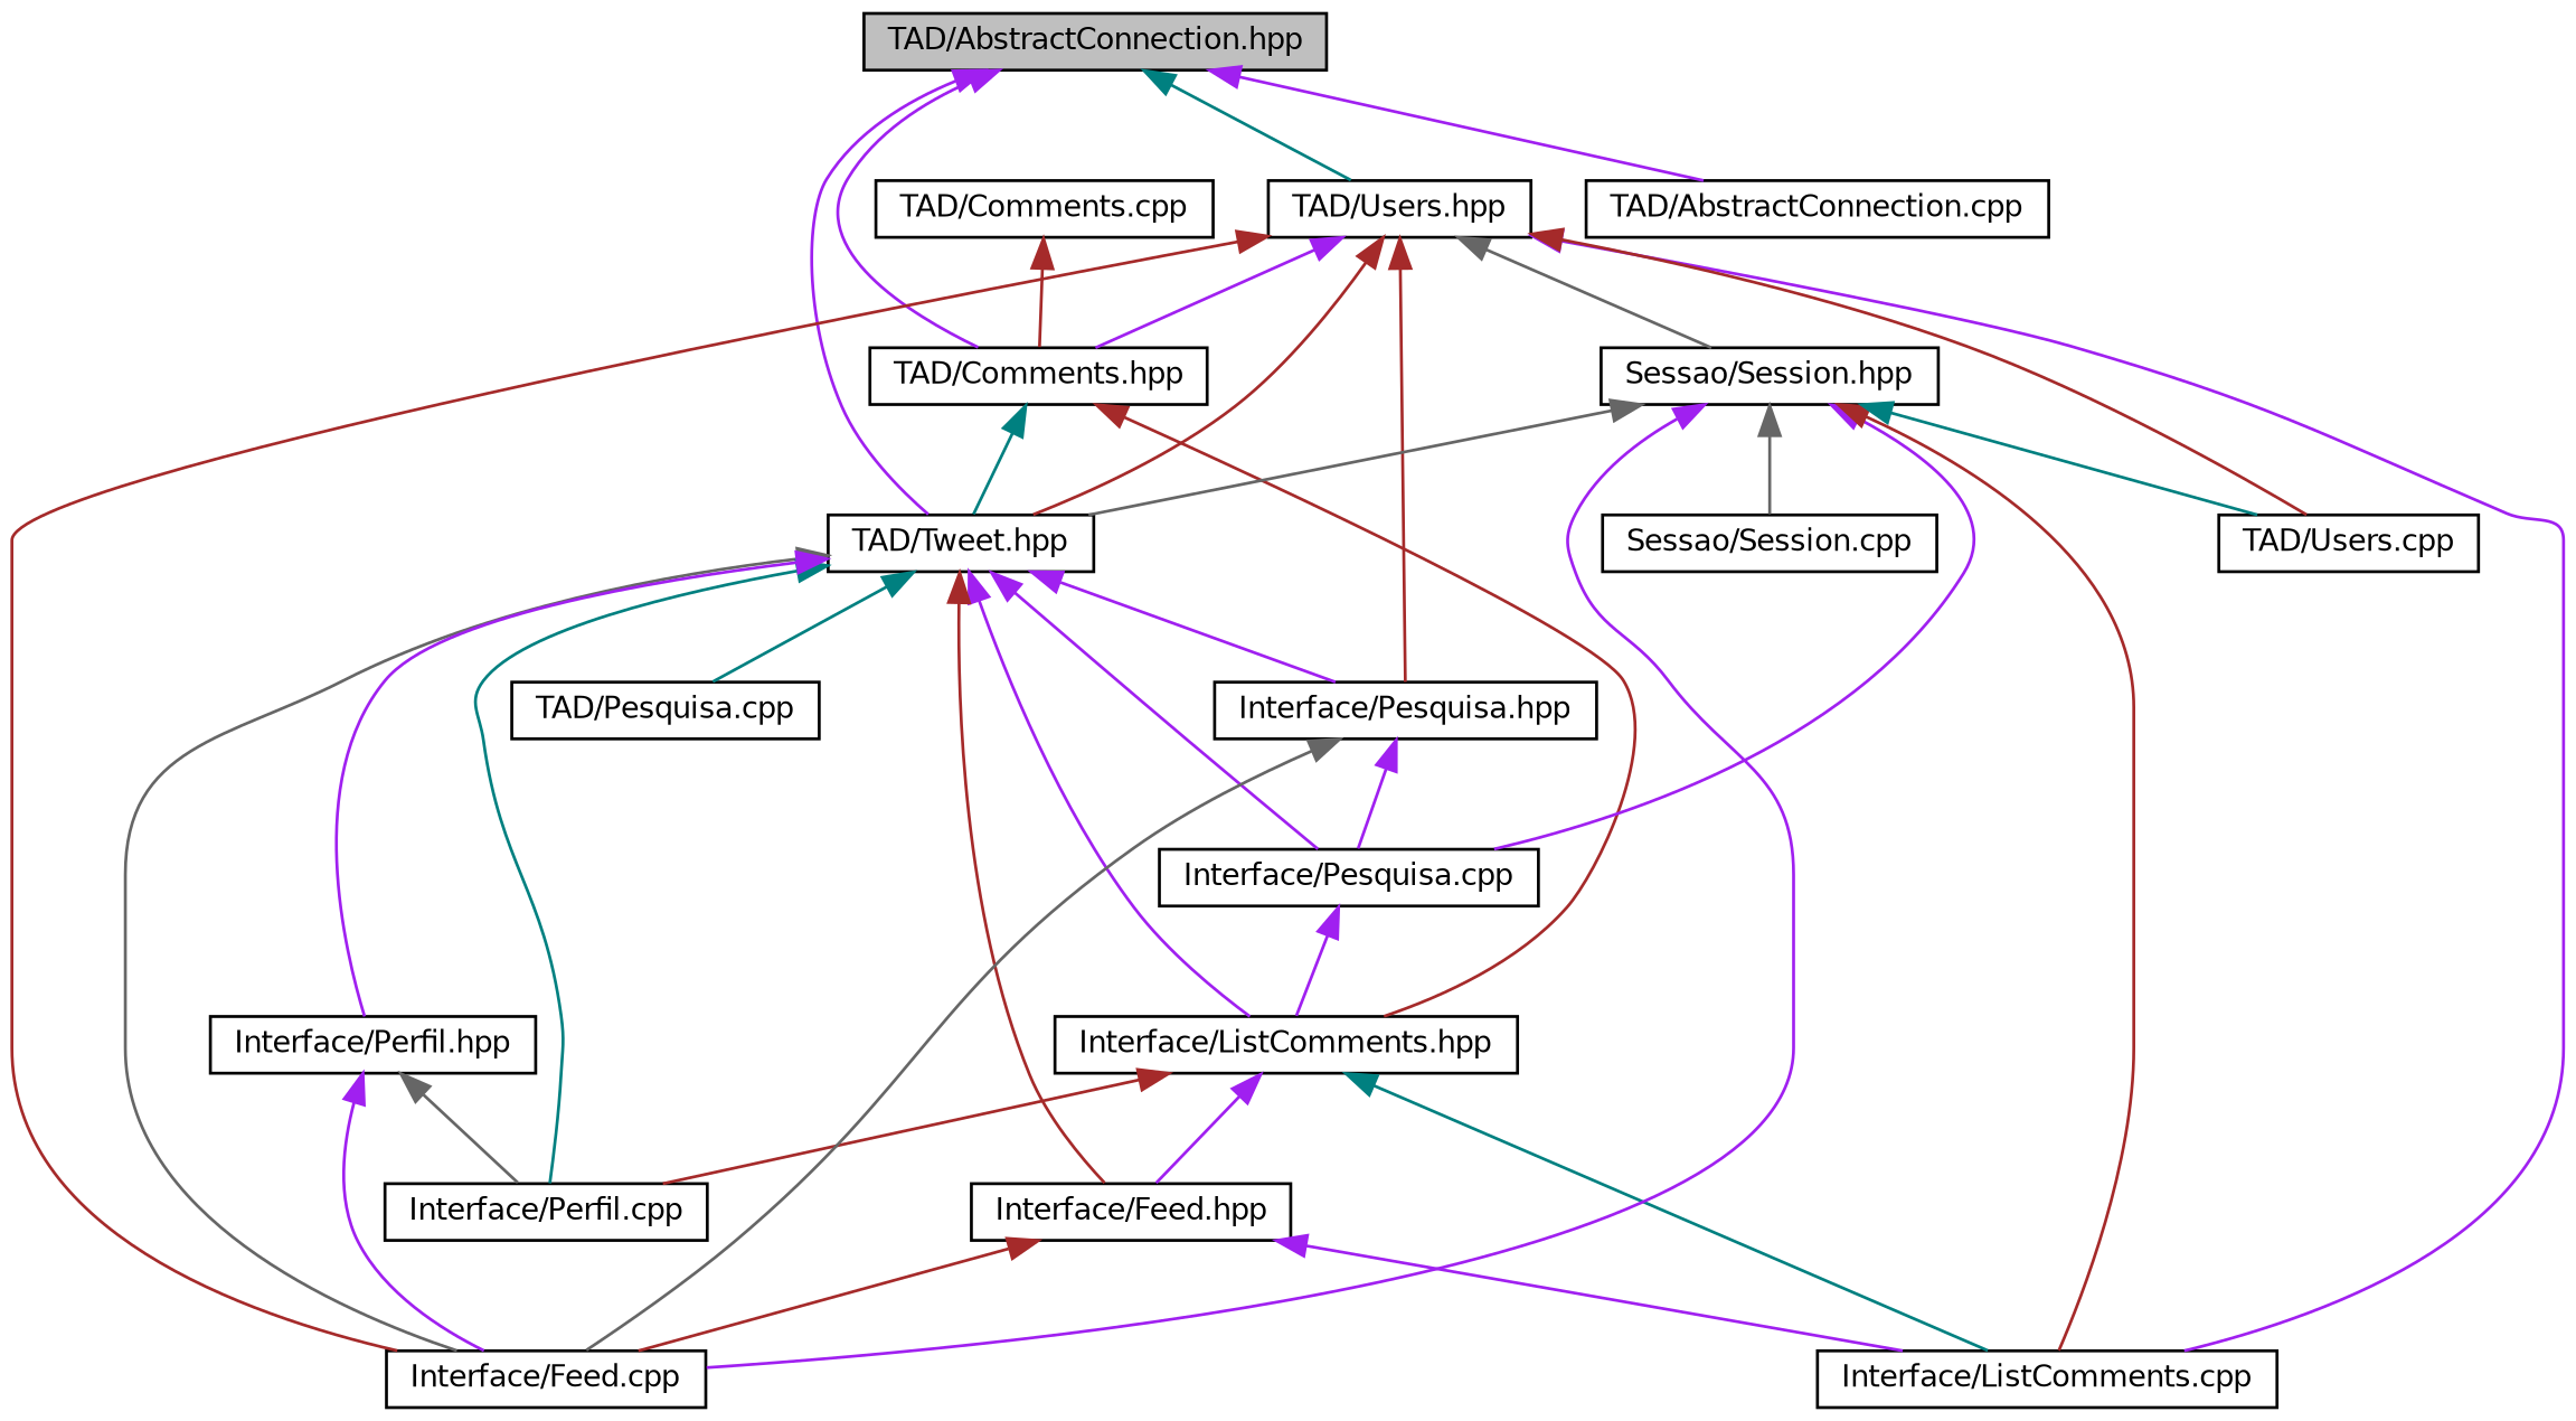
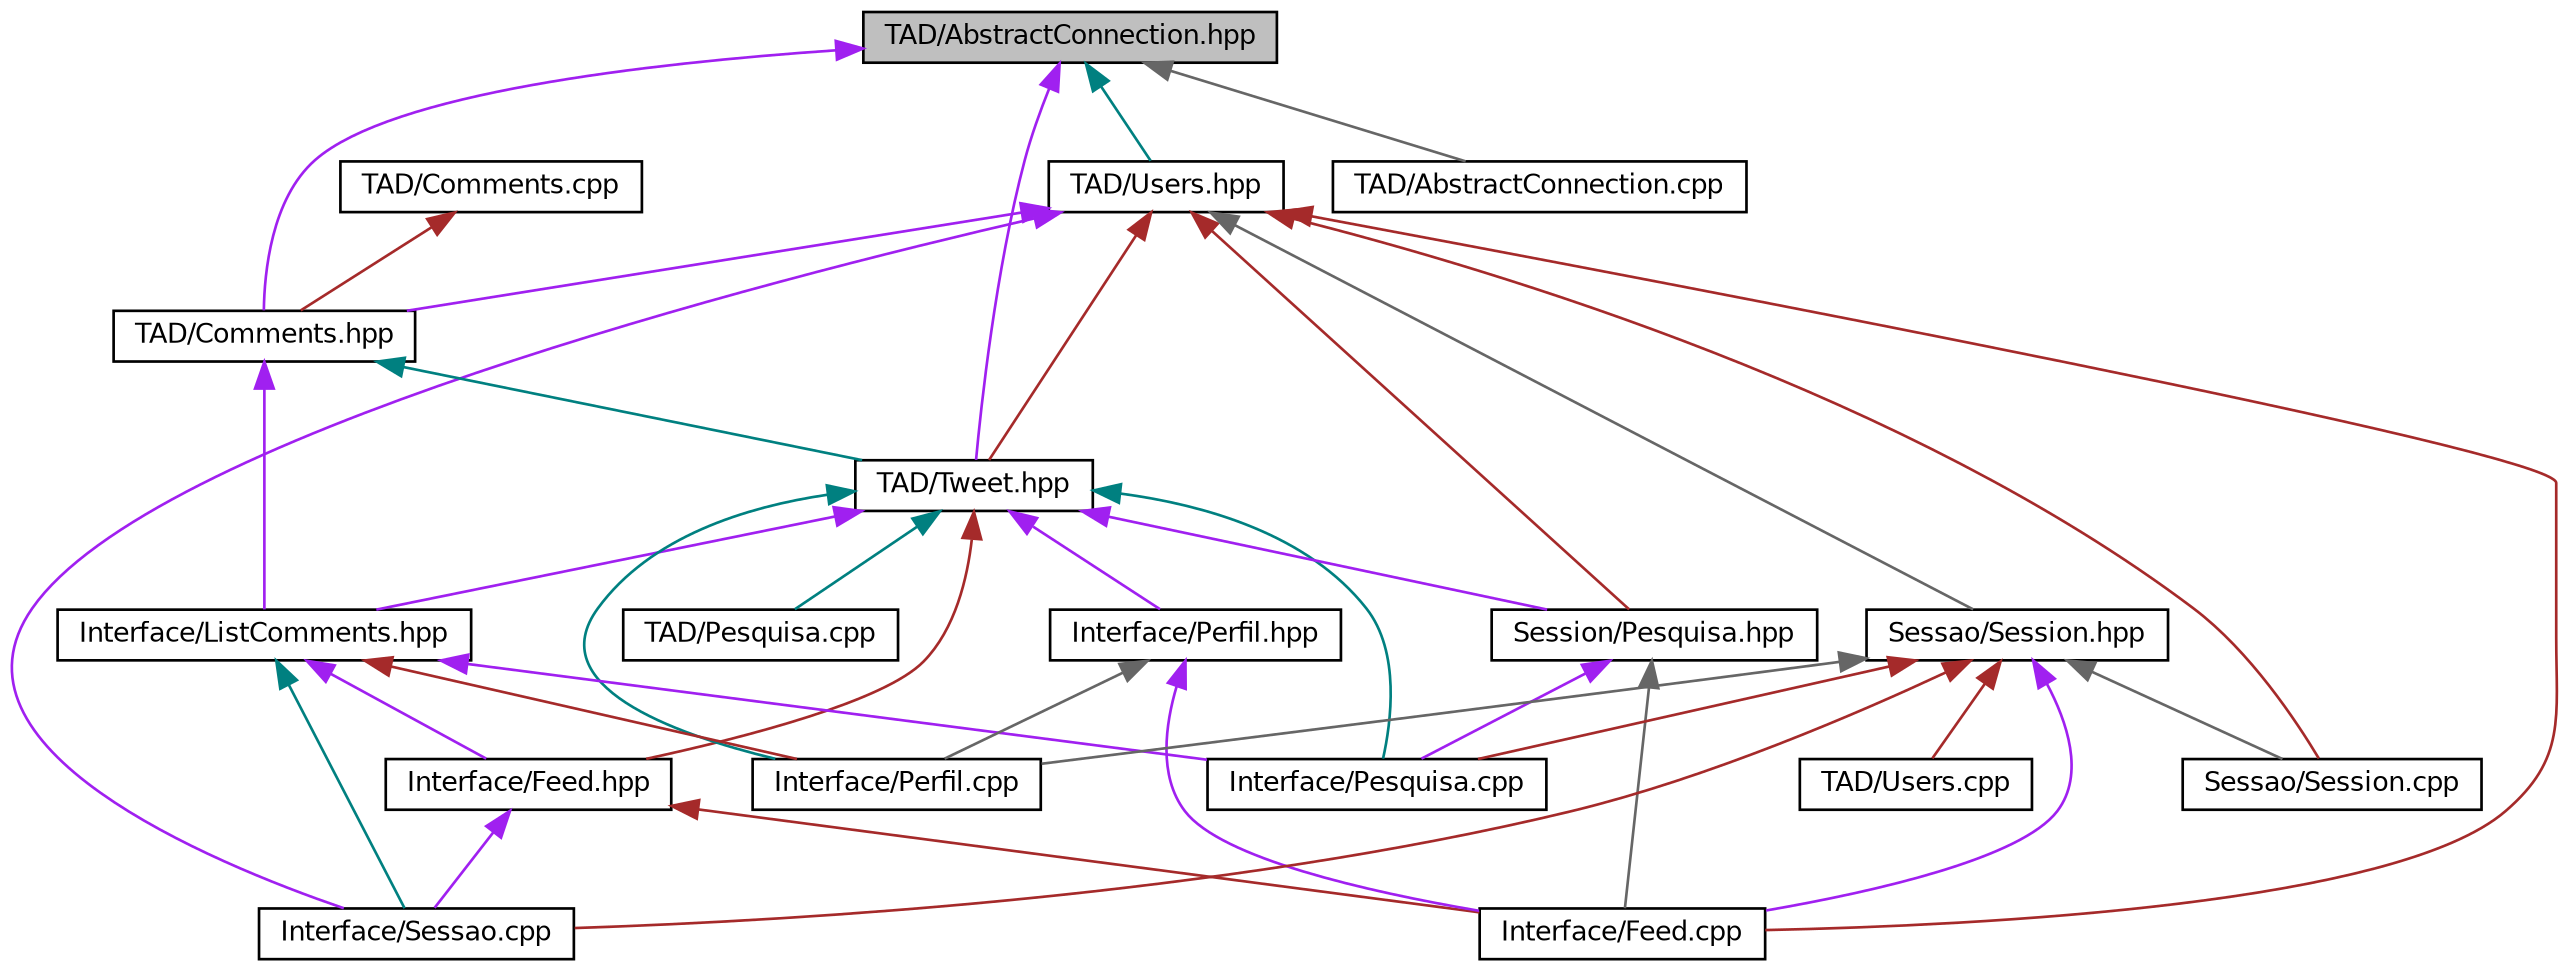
  digraph {
    node [color=black fillcolor=white fontname=Helvetica fontsize=10 shape=record style=filled]
    edge [color=purple dir=back fontname=Helvetica fontsize=10 labelfontname=Helvetica labelfontsize=10 style=solid]
    n1 [fillcolor=grey75 fontcolor=black height=0.2 label="TAD/AbstractConnection.hpp" width=0.4]
    n2 [height=0.2 label="TAD/Tweet.hpp" width=0.4]
    n3 [height=0.2 label="TAD/Users.hpp" width=0.4]
    n4 [height=0.2 label="TAD/Comments.hpp" width=0.4]
    n5 [height=0.2 label="TAD/AbstractConnection.cpp" width=0.4]
    n6 [height=0.2 label="Interface/ListComments.hpp" width=0.4]
    n7 [height=0.2 label="Interface/Feed.hpp" width=0.4]
    n8 [height=0.2 label="Interface/Feed.cpp" width=0.4]
    n9 [height=0.2 label="Interface/Perfil.cpp" width=0.4]
    n10 [height=0.2 label="Interface/Pesquisa.cpp" width=0.4]
    n11 [height=0.2 label="Interface/Perfil.hpp" width=0.4]
-   n12 [height=0.2 label="Interface/Pesquisa.hpp" width=0.4]
+   n12 [height=0.2 label="Session/Pesquisa.hpp" width=0.4]
    n13 [height=0.2 label="TAD/Pesquisa.cpp" width=0.4]
-   n14 [height=0.2 label="Interface/ListComments.cpp" width=0.4]
+   n14 [height=0.2 label="Interface/Sessao.cpp" width=0.4]
    n15 [height=0.2 label="Sessao/Session.hpp" width=0.4]
    n16 [height=0.2 label="TAD/Users.cpp" width=0.4]
    n17 [height=0.2 label="Sessao/Session.cpp" width=0.4]
    n18 [height=0.2 label="TAD/Comments.cpp" width=0.4]
    n1 -> n2
    n1 -> n3 [color=teal]
    n1 -> n4
-   n1 -> n5
+   n1 -> n5 [color=gray40]
    n2 -> n6
    n2 -> n7 [color=brown]
-   n2 -> n8 [color=gray40]
    n2 -> n9 [color=teal]
-   n2 -> n10
+   n2 -> n10 [color=teal]
    n2 -> n11
    n2 -> n12
    n2 -> n13 [color=teal]
    n3 -> n2 [color=brown]
    n3 -> n4
    n3 -> n8 [color=brown]
    n3 -> n12 [color=brown]
    n3 -> n14
    n3 -> n15 [color=gray40]
-   n3 -> n16 [color=brown]
+   n3 -> n17 [color=brown]
    n4 -> n2 [color=teal]
-   n4 -> n6 [color=brown]
+   n4 -> n6
    n6 -> n7
    n6 -> n9 [color=brown]
-   n10 -> n6
+   n6 -> n10
    n6 -> n14 [color=teal]
    n7 -> n8 [color=brown]
    n7 -> n14
    n11 -> n8
    n11 -> n9 [color=gray40]
    n12 -> n8 [color=gray40]
    n12 -> n10
    n15 -> n8
-   n15 -> n2 [color=gray40]
-   n15 -> n10
+   n15 -> n9 [color=gray40]
+   n15 -> n10 [color=brown]
    n15 -> n14 [color=brown]
-   n15 -> n16 [color=teal]
+   n15 -> n16 [color=brown]
    n15 -> n17 [color=gray40]
    n18 -> n4 [color=brown]
  }
